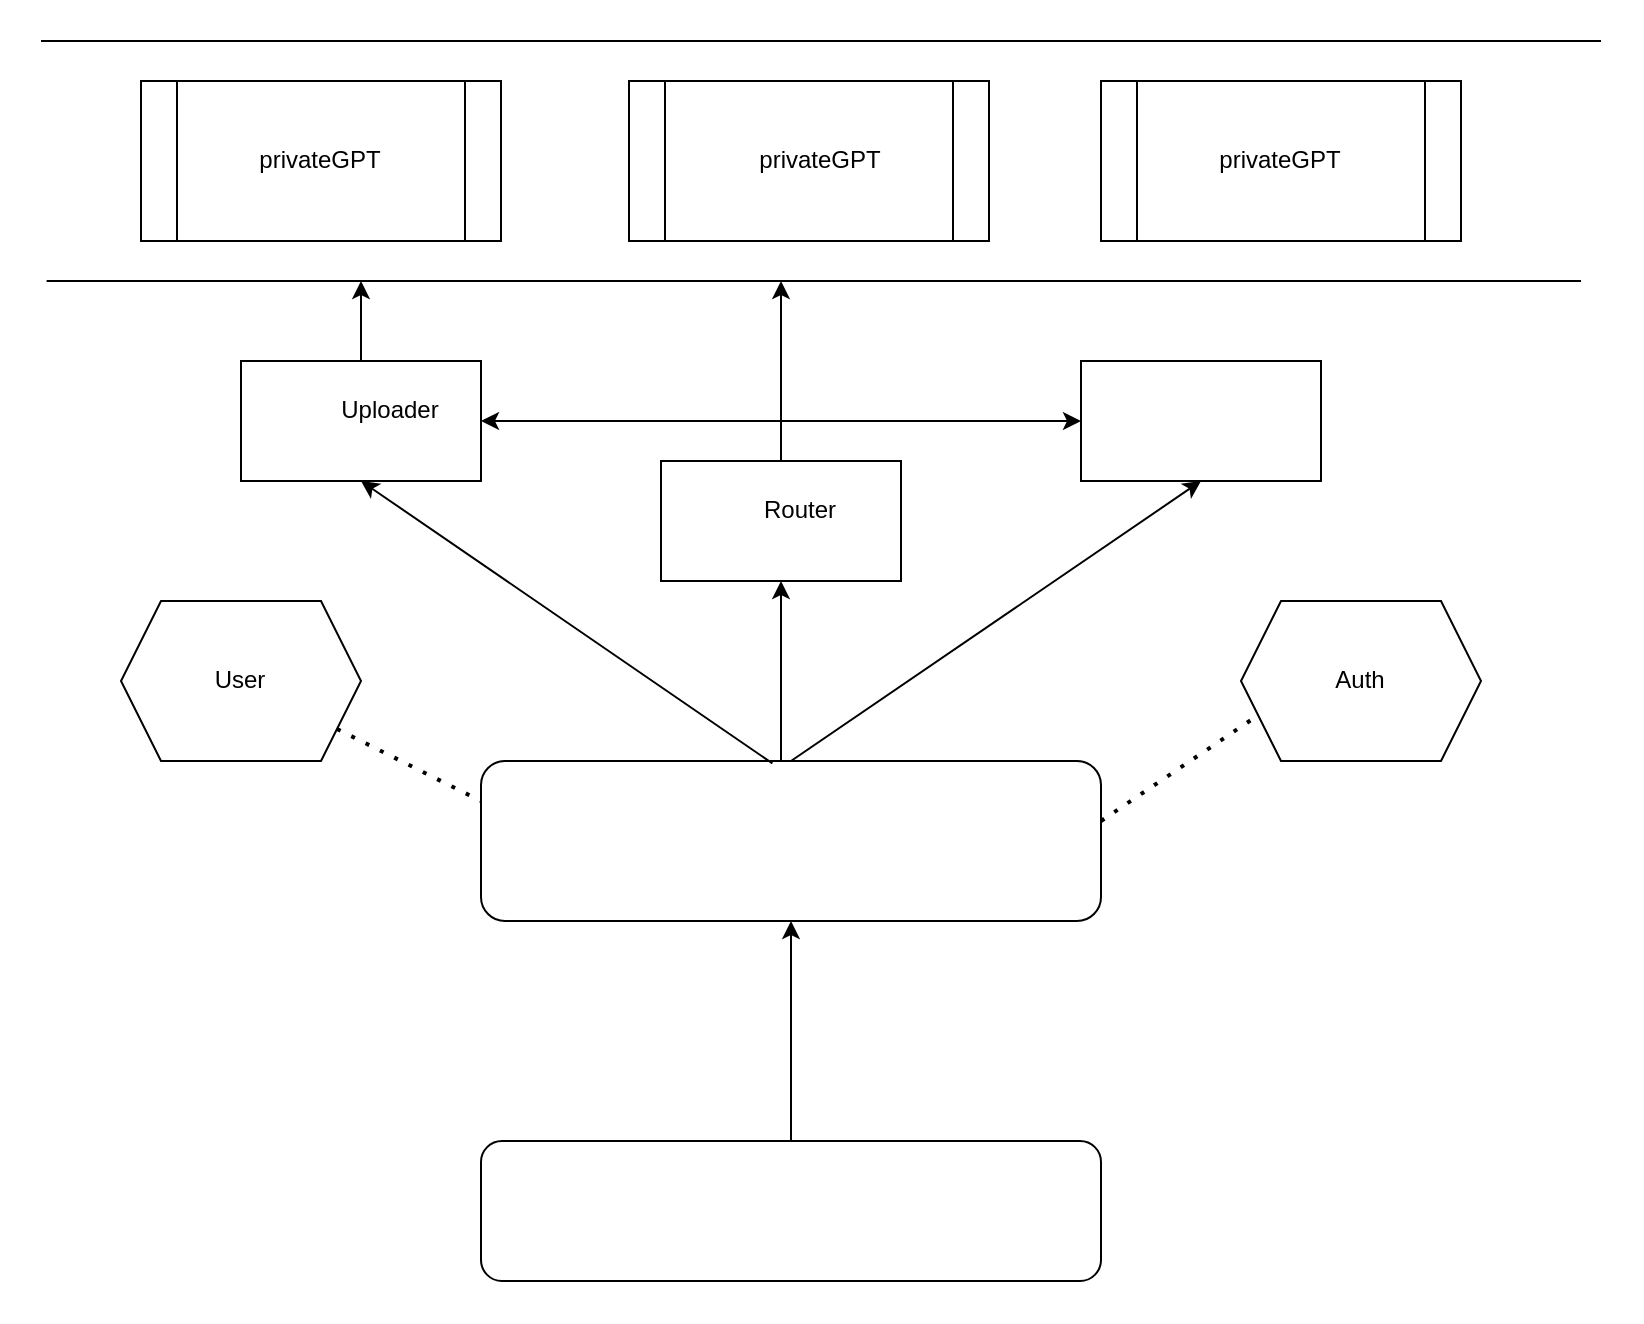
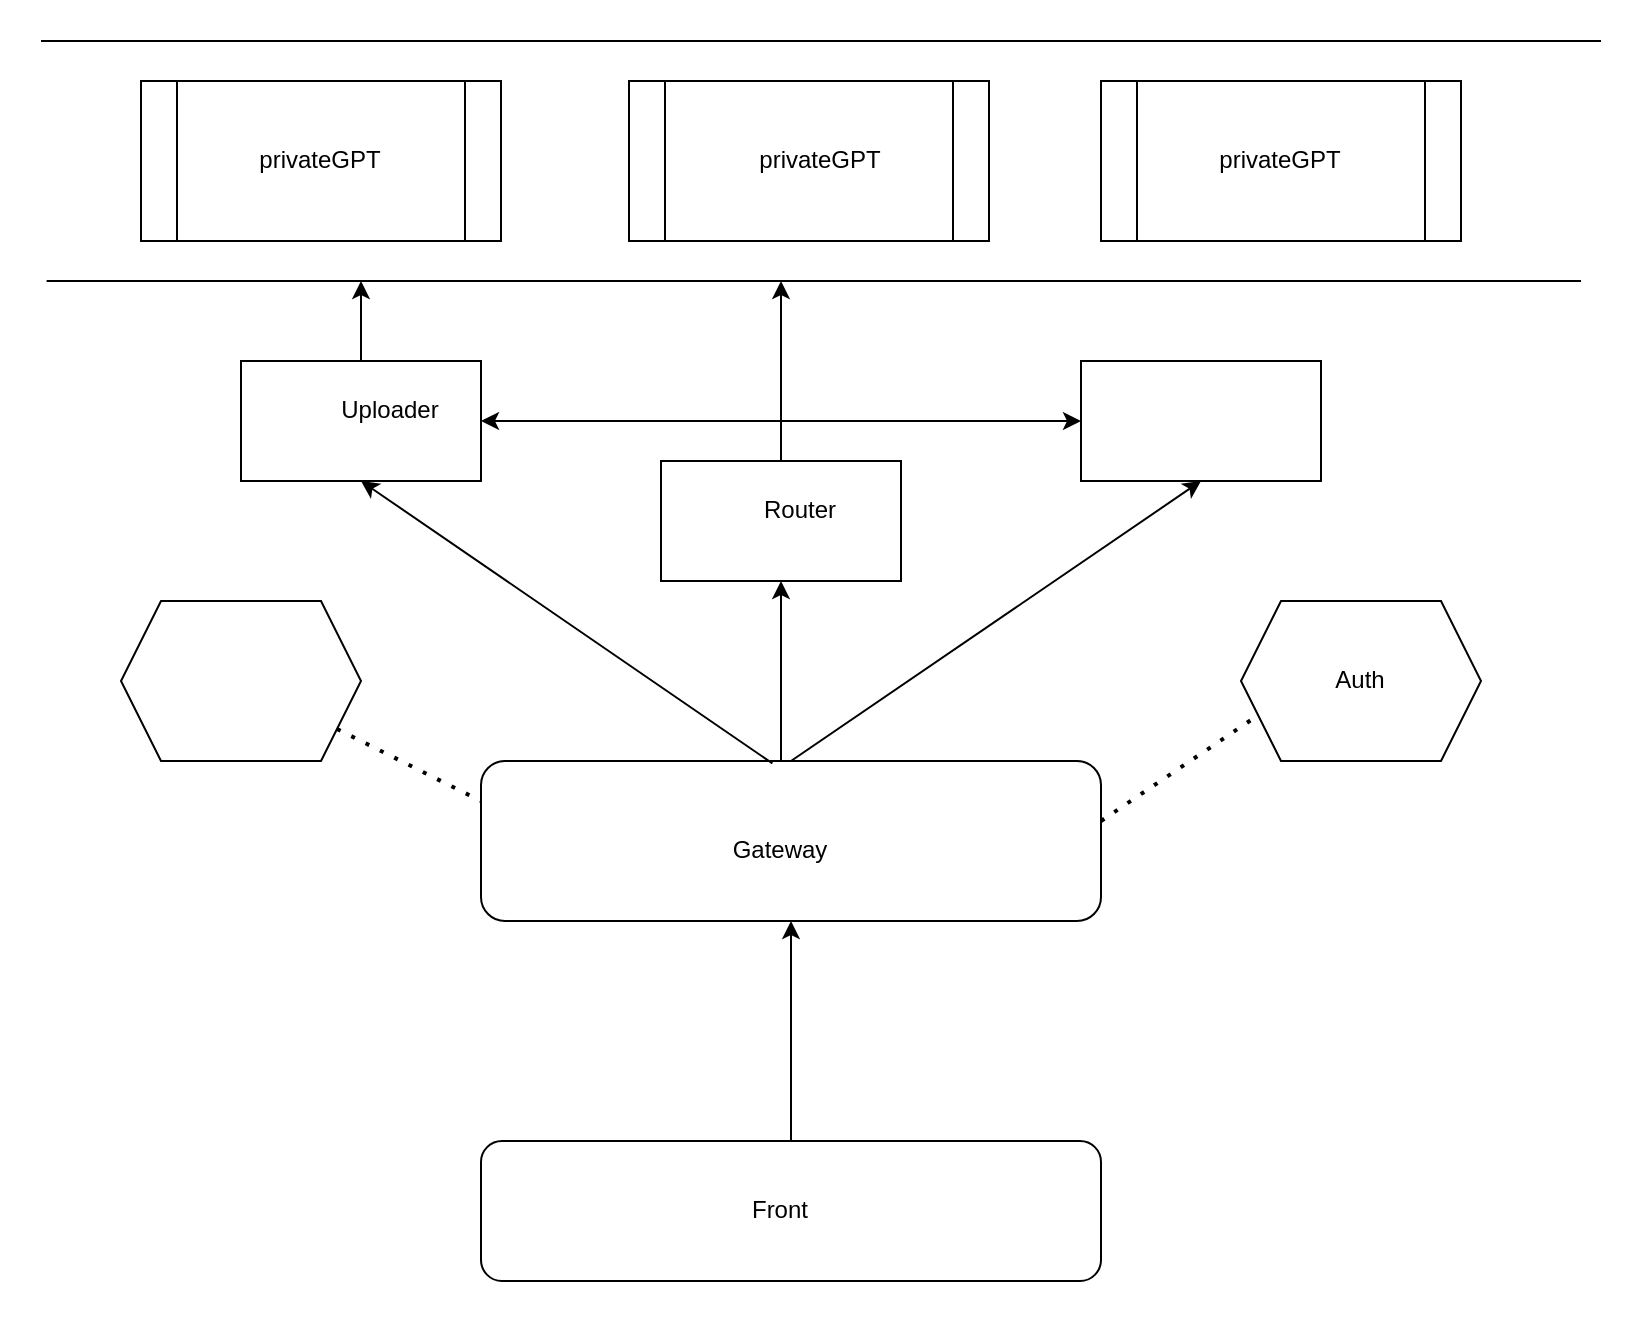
  <mxCell id="0" />
  <mxCell id="1" parent="0" />
  <mxCell id="2" value="" style="shape=process;whiteSpace=wrap;html=1;backgroundOutline=1;" vertex="1" parent="1"><mxGeometry x="70" y="40" width="180" height="80" as="geometry" /></mxCell>
  <mxCell id="3" value="" style="shape=process;whiteSpace=wrap;html=1;backgroundOutline=1;" vertex="1" parent="1"><mxGeometry x="314" y="40" width="180" height="80" as="geometry" /></mxCell>
  <mxCell id="4" value="" style="shape=process;whiteSpace=wrap;html=1;backgroundOutline=1;" vertex="1" parent="1"><mxGeometry x="550" y="40" width="180" height="80" as="geometry" /></mxCell>
  <mxCell id="5" value="" style="rounded=1;whiteSpace=wrap;html=1;" vertex="1" parent="1"><mxGeometry x="240" y="380" width="310" height="80" as="geometry" /></mxCell>
  <mxCell id="6" value="" style="shape=hexagon;perimeter=hexagonPerimeter2;whiteSpace=wrap;html=1;fixedSize=1;" vertex="1" parent="1"><mxGeometry x="60" y="300" width="120" height="80" as="geometry" /></mxCell>
  <mxCell id="7" value="" style="shape=hexagon;perimeter=hexagonPerimeter2;whiteSpace=wrap;html=1;fixedSize=1;" vertex="1" parent="1"><mxGeometry x="620" y="300" width="120" height="80" as="geometry" /></mxCell>
  <mxCell id="8" value="" style="rounded=0;whiteSpace=wrap;html=1;" vertex="1" parent="1"><mxGeometry x="120" y="180" width="120" height="60" as="geometry" /></mxCell>
  <mxCell id="9" value="" style="rounded=0;whiteSpace=wrap;html=1;" vertex="1" parent="1"><mxGeometry x="540" y="180" width="120" height="60" as="geometry" /></mxCell>
  <mxCell id="10" value="" style="rounded=0;whiteSpace=wrap;html=1;" vertex="1" parent="1"><mxGeometry x="330" y="230" width="120" height="60" as="geometry" /></mxCell>
  <mxCell id="11" value="" style="endArrow=classic;html=1;rounded=0;entryX=0.5;entryY=1;entryDx=0;entryDy=0;" edge="1" parent="1" target="5"><mxGeometry width="50" height="50" relative="1" as="geometry"><mxPoint x="395" y="570" as="sourcePoint" /><mxPoint x="520" y="220" as="targetPoint" /></mxGeometry></mxCell>
  <mxCell id="12" value="" style="endArrow=none;dashed=1;html=1;dashPattern=1 3;strokeWidth=2;rounded=0;entryX=0;entryY=0.25;entryDx=0;entryDy=0;" edge="1" parent="1" source="6" target="5"><mxGeometry width="50" height="50" relative="1" as="geometry"><mxPoint x="470" y="270" as="sourcePoint" /><mxPoint x="520" y="220" as="targetPoint" /></mxGeometry></mxCell>
  <mxCell id="13" value="" style="endArrow=none;dashed=1;html=1;dashPattern=1 3;strokeWidth=2;rounded=0;entryX=0;entryY=0.75;entryDx=0;entryDy=0;exitX=1;exitY=0.375;exitDx=0;exitDy=0;exitPerimeter=0;" edge="1" parent="1" source="5" target="7"><mxGeometry width="50" height="50" relative="1" as="geometry"><mxPoint x="178" y="374" as="sourcePoint" /><mxPoint x="250" y="410" as="targetPoint" /></mxGeometry></mxCell>
  <mxCell id="14" value="" style="endArrow=classic;html=1;rounded=0;exitX=0.47;exitY=0.015;exitDx=0;exitDy=0;entryX=0.5;entryY=1;entryDx=0;entryDy=0;exitPerimeter=0;" edge="1" parent="1" source="5" target="8"><mxGeometry width="50" height="50" relative="1" as="geometry"><mxPoint x="470" y="270" as="sourcePoint" /><mxPoint x="520" y="220" as="targetPoint" /></mxGeometry></mxCell>
  <mxCell id="15" value="" style="endArrow=classic;html=1;rounded=0;entryX=0.5;entryY=1;entryDx=0;entryDy=0;" edge="1" parent="1" target="10"><mxGeometry width="50" height="50" relative="1" as="geometry"><mxPoint x="390" y="380" as="sourcePoint" /><mxPoint x="250" y="260" as="targetPoint" /></mxGeometry></mxCell>
  <mxCell id="16" value="" style="endArrow=classic;html=1;rounded=0;exitX=0.5;exitY=0;exitDx=0;exitDy=0;entryX=0.5;entryY=1;entryDx=0;entryDy=0;" edge="1" parent="1" source="5" target="9"><mxGeometry width="50" height="50" relative="1" as="geometry"><mxPoint x="405" y="390" as="sourcePoint" /><mxPoint x="400" y="260" as="targetPoint" /></mxGeometry></mxCell>
  <mxCell id="17" value="Uploader" style="text;html=1;strokeColor=none;fillColor=none;align=center;verticalAlign=middle;whiteSpace=wrap;rounded=0;" vertex="1" parent="1"><mxGeometry x="155" y="190" width="80" height="30" as="geometry" /></mxCell>
  <mxCell id="18" value="Router" style="text;html=1;strokeColor=none;fillColor=none;align=center;verticalAlign=middle;whiteSpace=wrap;rounded=0;" vertex="1" parent="1"><mxGeometry x="360" y="240" width="80" height="30" as="geometry" /></mxCell>
- <mxCell id="20" value="User" style="text;html=1;strokeColor=none;fillColor=none;align=center;verticalAlign=middle;whiteSpace=wrap;rounded=0;" vertex="1" parent="1"><mxGeometry x="90" y="325" width="60" height="30" as="geometry" /></mxCell>
+ <mxCell id="19" value="Gateway" style="text;html=1;strokeColor=none;fillColor=none;align=center;verticalAlign=middle;whiteSpace=wrap;rounded=0;" vertex="1" parent="1"><mxGeometry x="360" y="410" width="60" height="30" as="geometry" /></mxCell>
  <mxCell id="21" value="Auth" style="text;html=1;strokeColor=none;fillColor=none;align=center;verticalAlign=middle;whiteSpace=wrap;rounded=0;" vertex="1" parent="1"><mxGeometry x="650" y="325" width="60" height="30" as="geometry" /></mxCell>
  <mxCell id="22" value="" style="endArrow=none;html=1;rounded=0;" edge="1" parent="1"><mxGeometry width="50" height="50" relative="1" as="geometry"><mxPoint x="22.8" y="140" as="sourcePoint" /><mxPoint x="790" y="140" as="targetPoint" /></mxGeometry></mxCell>
  <mxCell id="23" value="" style="endArrow=classic;html=1;rounded=0;exitX=0.5;exitY=0;exitDx=0;exitDy=0;" edge="1" parent="1" source="10"><mxGeometry width="50" height="50" relative="1" as="geometry"><mxPoint x="270" y="270" as="sourcePoint" /><mxPoint x="390" y="140" as="targetPoint" /></mxGeometry></mxCell>
  <mxCell id="24" value="" style="endArrow=classic;startArrow=classic;html=1;rounded=0;exitX=1;exitY=0.5;exitDx=0;exitDy=0;entryX=0;entryY=0.5;entryDx=0;entryDy=0;" edge="1" parent="1" source="8" target="9"><mxGeometry width="50" height="50" relative="1" as="geometry"><mxPoint x="270" y="270" as="sourcePoint" /><mxPoint x="320" y="220" as="targetPoint" /></mxGeometry></mxCell>
  <mxCell id="25" value="" style="endArrow=classic;html=1;rounded=0;exitX=0.5;exitY=0;exitDx=0;exitDy=0;" edge="1" parent="1" source="8"><mxGeometry width="50" height="50" relative="1" as="geometry"><mxPoint x="270" y="270" as="sourcePoint" /><mxPoint x="180" y="140" as="targetPoint" /></mxGeometry></mxCell>
  <mxCell id="26" value="privateGPT" style="text;html=1;strokeColor=none;fillColor=none;align=center;verticalAlign=middle;whiteSpace=wrap;rounded=0;" vertex="1" parent="1"><mxGeometry x="130" y="65" width="60" height="30" as="geometry" /></mxCell>
  <mxCell id="27" value="privateGPT" style="text;html=1;strokeColor=none;fillColor=none;align=center;verticalAlign=middle;whiteSpace=wrap;rounded=0;" vertex="1" parent="1"><mxGeometry x="380" y="65" width="60" height="30" as="geometry" /></mxCell>
  <mxCell id="28" value="privateGPT" style="text;html=1;strokeColor=none;fillColor=none;align=center;verticalAlign=middle;whiteSpace=wrap;rounded=0;" vertex="1" parent="1"><mxGeometry x="610" y="65" width="60" height="30" as="geometry" /></mxCell>
  <mxCell id="29" value="" style="rounded=1;whiteSpace=wrap;html=1;" vertex="1" parent="1"><mxGeometry x="240" y="570" width="310" height="70" as="geometry" /></mxCell>
+ <mxCell id="30" value="Front" style="text;html=1;strokeColor=none;fillColor=none;align=center;verticalAlign=middle;whiteSpace=wrap;rounded=0;" vertex="1" parent="1"><mxGeometry x="360" y="590" width="60" height="30" as="geometry" /></mxCell>
  <mxCell id="31" value="" style="endArrow=none;html=1;rounded=0;" edge="1" parent="1"><mxGeometry width="50" height="50" relative="1" as="geometry"><mxPoint x="20" as="sourcePoint" y="20" /><mxPoint x="800" as="targetPoint" y="20" /></mxGeometry></mxCell>
